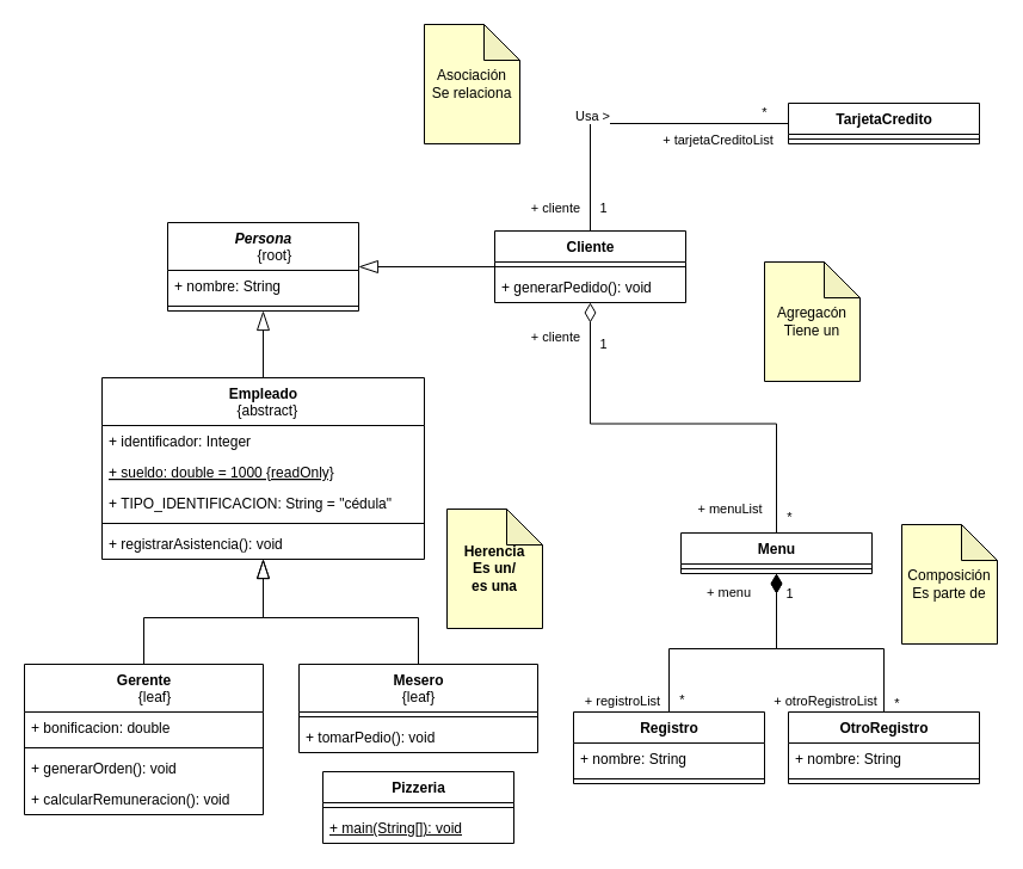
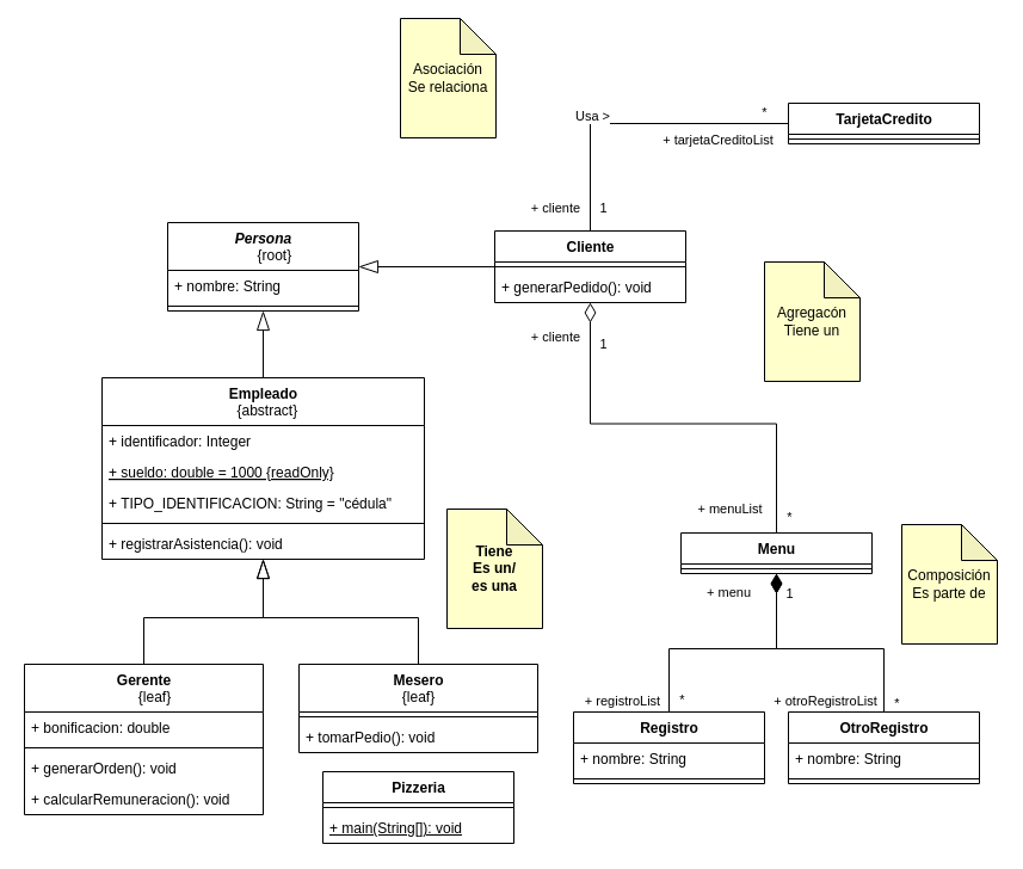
  <mxCell id="0" />
  <mxCell id="1" parent="0" />
  <mxCell id="2" value="&lt;i&gt;Persona&lt;/i&gt;&lt;br&gt;&lt;div style=&quot;text-align: right;&quot;&gt;&lt;span style=&quot;font-weight: normal; background-color: initial;&quot;&gt;{root}&lt;/span&gt;&lt;/div&gt;" style="swimlane;fontStyle=1;align=center;verticalAlign=top;childLayout=stackLayout;horizontal=1;startSize=40;horizontalStack=0;resizeParent=1;resizeParentMax=0;resizeLast=0;collapsible=1;marginBottom=0;html=1;" vertex="1" parent="1"><mxGeometry x="140" y="186" width="160" height="74" as="geometry" /></mxCell>
  <mxCell id="3" value="+ nombre: String" style="text;strokeColor=none;fillColor=none;align=left;verticalAlign=top;spacingLeft=4;spacingRight=4;overflow=hidden;rotatable=0;points=[[0,0.5],[1,0.5]];portConstraint=eastwest;" vertex="1" parent="2"><mxGeometry y="40" width="160" height="26" as="geometry" /></mxCell>
  <mxCell id="4" value="" style="line;strokeWidth=1;fillColor=none;align=left;verticalAlign=middle;spacingTop=-1;spacingLeft=3;spacingRight=3;rotatable=0;labelPosition=right;points=[];portConstraint=eastwest;" vertex="1" parent="2"><mxGeometry y="66" width="160" height="8" as="geometry" /></mxCell>
  <mxCell id="5" style="edgeStyle=orthogonalEdgeStyle;rounded=0;orthogonalLoop=1;jettySize=auto;html=1;endArrow=blockThin;endFill=0;endSize=14;" edge="1" parent="1" source="6" target="2"><mxGeometry relative="1" as="geometry" /></mxCell>
  <mxCell id="6" value="Empleado&lt;br&gt;&lt;div style=&quot;text-align: right;&quot;&gt;&lt;span style=&quot;font-weight: normal; background-color: initial;&quot;&gt;{abstract}&lt;/span&gt;&lt;/div&gt;" style="swimlane;fontStyle=1;align=center;verticalAlign=top;childLayout=stackLayout;horizontal=1;startSize=40;horizontalStack=0;resizeParent=1;resizeParentMax=0;resizeLast=0;collapsible=1;marginBottom=0;html=1;" vertex="1" parent="1"><mxGeometry x="85" y="316" width="270" height="152" as="geometry" /></mxCell>
  <mxCell id="7" value="+ identificador: Integer" style="text;strokeColor=none;fillColor=none;align=left;verticalAlign=top;spacingLeft=4;spacingRight=4;overflow=hidden;rotatable=0;points=[[0,0.5],[1,0.5]];portConstraint=eastwest;" vertex="1" parent="6"><mxGeometry y="40" width="270" height="26" as="geometry" /></mxCell>
  <mxCell id="8" value="+ sueldo: double = 1000 {readOnly}" style="text;strokeColor=none;fillColor=none;align=left;verticalAlign=top;spacingLeft=4;spacingRight=4;overflow=hidden;rotatable=0;points=[[0,0.5],[1,0.5]];portConstraint=eastwest;fontStyle=4" vertex="1" parent="6"><mxGeometry y="66" width="270" height="26" as="geometry" /></mxCell>
  <mxCell id="9" value="+ TIPO_IDENTIFICACION: String = &quot;cédula&quot;" style="text;strokeColor=none;fillColor=none;align=left;verticalAlign=top;spacingLeft=4;spacingRight=4;overflow=hidden;rotatable=0;points=[[0,0.5],[1,0.5]];portConstraint=eastwest;" vertex="1" parent="6"><mxGeometry y="92" width="270" height="26" as="geometry" /></mxCell>
  <mxCell id="10" value="" style="line;strokeWidth=1;fillColor=none;align=left;verticalAlign=middle;spacingTop=-1;spacingLeft=3;spacingRight=3;rotatable=0;labelPosition=right;points=[];portConstraint=eastwest;" vertex="1" parent="6"><mxGeometry y="118" width="270" height="8" as="geometry" /></mxCell>
  <mxCell id="11" value="+ registrarAsistencia(): void" style="text;strokeColor=none;fillColor=none;align=left;verticalAlign=top;spacingLeft=4;spacingRight=4;overflow=hidden;rotatable=0;points=[[0,0.5],[1,0.5]];portConstraint=eastwest;" vertex="1" parent="6"><mxGeometry y="126" width="270" height="26" as="geometry" /></mxCell>
  <mxCell id="12" style="edgeStyle=orthogonalEdgeStyle;rounded=0;orthogonalLoop=1;jettySize=auto;html=1;endArrow=blockThin;endFill=0;endSize=14;" edge="1" parent="1" source="13" target="6"><mxGeometry relative="1" as="geometry" /></mxCell>
  <mxCell id="13" value="Gerente&lt;br&gt;&lt;div style=&quot;text-align: right;&quot;&gt;&lt;span style=&quot;font-weight: normal; background-color: initial;&quot;&gt;{leaf}&lt;/span&gt;&lt;/div&gt;" style="swimlane;fontStyle=1;align=center;verticalAlign=top;childLayout=stackLayout;horizontal=1;startSize=40;horizontalStack=0;resizeParent=1;resizeParentMax=0;resizeLast=0;collapsible=1;marginBottom=0;html=1;" vertex="1" parent="1"><mxGeometry x="20" y="556" width="200" height="126" as="geometry" /></mxCell>
  <mxCell id="14" value="+ bonificacion: double" style="text;strokeColor=none;fillColor=none;align=left;verticalAlign=top;spacingLeft=4;spacingRight=4;overflow=hidden;rotatable=0;points=[[0,0.5],[1,0.5]];portConstraint=eastwest;html=1;" vertex="1" parent="13"><mxGeometry y="40" width="200" height="26" as="geometry" /></mxCell>
  <mxCell id="15" value="" style="line;strokeWidth=1;fillColor=none;align=left;verticalAlign=middle;spacingTop=-1;spacingLeft=3;spacingRight=3;rotatable=0;labelPosition=right;points=[];portConstraint=eastwest;html=1;" vertex="1" parent="13"><mxGeometry y="66" width="200" height="8" as="geometry" /></mxCell>
  <mxCell id="16" value="+ generarOrden(): void" style="text;strokeColor=none;fillColor=none;align=left;verticalAlign=top;spacingLeft=4;spacingRight=4;overflow=hidden;rotatable=0;points=[[0,0.5],[1,0.5]];portConstraint=eastwest;html=1;" vertex="1" parent="13"><mxGeometry y="74" width="200" height="26" as="geometry" /></mxCell>
  <mxCell id="17" value="+ calcularRemuneracion(): void" style="text;strokeColor=none;fillColor=none;align=left;verticalAlign=top;spacingLeft=4;spacingRight=4;overflow=hidden;rotatable=0;points=[[0,0.5],[1,0.5]];portConstraint=eastwest;html=1;" vertex="1" parent="13"><mxGeometry y="100" width="200" height="26" as="geometry" /></mxCell>
  <mxCell id="18" style="edgeStyle=orthogonalEdgeStyle;rounded=0;orthogonalLoop=1;jettySize=auto;html=1;endArrow=blockThin;endFill=0;endSize=14;" edge="1" parent="1" source="19" target="2"><mxGeometry relative="1" as="geometry" /></mxCell>
  <mxCell id="19" value="Cliente" style="swimlane;fontStyle=1;align=center;verticalAlign=top;childLayout=stackLayout;horizontal=1;startSize=26;horizontalStack=0;resizeParent=1;resizeParentMax=0;resizeLast=0;collapsible=1;marginBottom=0;html=1;" vertex="1" parent="1"><mxGeometry x="414" y="193" width="160" height="60" as="geometry" /></mxCell>
  <mxCell id="20" value="" style="line;strokeWidth=1;fillColor=none;align=left;verticalAlign=middle;spacingTop=-1;spacingLeft=3;spacingRight=3;rotatable=0;labelPosition=right;points=[];portConstraint=eastwest;html=1;" vertex="1" parent="19"><mxGeometry y="26" width="160" height="8" as="geometry" /></mxCell>
  <mxCell id="21" value="+ generarPedido(): void" style="text;strokeColor=none;fillColor=none;align=left;verticalAlign=top;spacingLeft=4;spacingRight=4;overflow=hidden;rotatable=0;points=[[0,0.5],[1,0.5]];portConstraint=eastwest;html=1;" vertex="1" parent="19"><mxGeometry y="34" width="160" height="26" as="geometry" /></mxCell>
  <mxCell id="22" style="edgeStyle=orthogonalEdgeStyle;rounded=0;orthogonalLoop=1;jettySize=auto;html=1;endArrow=blockThin;endFill=0;endSize=14;" edge="1" parent="1" source="23" target="6"><mxGeometry relative="1" as="geometry" /></mxCell>
  <mxCell id="23" value="&lt;span style=&quot;background-color: initial; text-align: right;&quot;&gt;Mesero&lt;br&gt;&lt;/span&gt;&lt;span style=&quot;background-color: initial; font-weight: normal; text-align: right;&quot;&gt;{leaf}&lt;/span&gt;" style="swimlane;fontStyle=1;align=center;verticalAlign=top;childLayout=stackLayout;horizontal=1;startSize=40;horizontalStack=0;resizeParent=1;resizeParentMax=0;resizeLast=0;collapsible=1;marginBottom=0;html=1;" vertex="1" parent="1"><mxGeometry x="250" y="556" width="200" height="74" as="geometry" /></mxCell>
  <mxCell id="24" value="" style="line;strokeWidth=1;fillColor=none;align=left;verticalAlign=middle;spacingTop=-1;spacingLeft=3;spacingRight=3;rotatable=0;labelPosition=right;points=[];portConstraint=eastwest;html=1;" vertex="1" parent="23"><mxGeometry y="40" width="200" height="8" as="geometry" /></mxCell>
  <mxCell id="25" value="+ tomarPedio(): void" style="text;strokeColor=none;fillColor=none;align=left;verticalAlign=top;spacingLeft=4;spacingRight=4;overflow=hidden;rotatable=0;points=[[0,0.5],[1,0.5]];portConstraint=eastwest;html=1;" vertex="1" parent="23"><mxGeometry y="48" width="200" height="26" as="geometry" /></mxCell>
  <mxCell id="26" value="Pizzeria" style="swimlane;fontStyle=1;align=center;verticalAlign=top;childLayout=stackLayout;horizontal=1;startSize=26;horizontalStack=0;resizeParent=1;resizeParentMax=0;resizeLast=0;collapsible=1;marginBottom=0;html=1;" vertex="1" parent="1"><mxGeometry x="270" y="646" width="160" height="60" as="geometry" /></mxCell>
  <mxCell id="27" value="" style="line;strokeWidth=1;fillColor=none;align=left;verticalAlign=middle;spacingTop=-1;spacingLeft=3;spacingRight=3;rotatable=0;labelPosition=right;points=[];portConstraint=eastwest;html=1;" vertex="1" parent="26"><mxGeometry y="26" width="160" height="8" as="geometry" /></mxCell>
  <mxCell id="28" value="&lt;u&gt;+ main(String[]): void&lt;/u&gt;" style="text;strokeColor=none;fillColor=none;align=left;verticalAlign=top;spacingLeft=4;spacingRight=4;overflow=hidden;rotatable=0;points=[[0,0.5],[1,0.5]];portConstraint=eastwest;html=1;" vertex="1" parent="26"><mxGeometry y="34" width="160" height="26" as="geometry" /></mxCell>
  <mxCell id="29" style="edgeStyle=orthogonalEdgeStyle;rounded=0;orthogonalLoop=1;jettySize=auto;html=1;endArrow=diamondThin;endFill=0;endSize=14;" edge="1" parent="1" source="34" target="19"><mxGeometry relative="1" as="geometry" /></mxCell>
  <mxCell id="30" value="+ menuList" style="edgeLabel;html=1;align=center;verticalAlign=middle;resizable=0;points=[];" vertex="1" connectable="0" parent="29"><mxGeometry x="-0.868" y="-1" relative="1" as="geometry"><mxPoint x="-41" y="2" as="offset" /></mxGeometry></mxCell>
  <mxCell id="31" value="*" style="edgeLabel;html=1;align=center;verticalAlign=middle;resizable=0;points=[];" vertex="1" connectable="0" parent="29"><mxGeometry x="-0.895" y="-1" relative="1" as="geometry"><mxPoint x="9" y="4" as="offset" /></mxGeometry></mxCell>
  <mxCell id="32" value="+ cliente" style="edgeLabel;html=1;align=center;verticalAlign=middle;resizable=0;points=[];" vertex="1" connectable="0" parent="29"><mxGeometry x="0.86" relative="1" as="geometry"><mxPoint x="-30" y="4" as="offset" /></mxGeometry></mxCell>
  <mxCell id="33" value="1" style="edgeLabel;html=1;align=center;verticalAlign=middle;resizable=0;points=[];" vertex="1" connectable="0" parent="29"><mxGeometry x="0.779" y="-1" relative="1" as="geometry"><mxPoint x="9" y="-5" as="offset" /></mxGeometry></mxCell>
  <mxCell id="34" value="Menu" style="swimlane;fontStyle=1;align=center;verticalAlign=top;childLayout=stackLayout;horizontal=1;startSize=26;horizontalStack=0;resizeParent=1;resizeParentMax=0;resizeLast=0;collapsible=1;marginBottom=0;html=1;" vertex="1" parent="1"><mxGeometry x="570" y="446" width="160" height="34" as="geometry" /></mxCell>
  <mxCell id="35" value="" style="line;strokeWidth=1;fillColor=none;align=left;verticalAlign=middle;spacingTop=-1;spacingLeft=3;spacingRight=3;rotatable=0;labelPosition=right;points=[];portConstraint=eastwest;html=1;" vertex="1" parent="34"><mxGeometry y="26" width="160" height="8" as="geometry" /></mxCell>
  <mxCell id="36" value="+ menu" style="edgeStyle=orthogonalEdgeStyle;rounded=0;orthogonalLoop=1;jettySize=auto;html=1;endArrow=diamondThin;endFill=1;endSize=14;" edge="1" parent="1" source="40" target="34"><mxGeometry x="0.845" y="40" relative="1" as="geometry"><mxPoint as="offset" /></mxGeometry></mxCell>
  <mxCell id="37" value="*" style="edgeLabel;html=1;align=center;verticalAlign=middle;resizable=0;points=[];" vertex="1" connectable="0" parent="36"><mxGeometry x="-0.713" relative="1" as="geometry"><mxPoint x="10" y="19" as="offset" /></mxGeometry></mxCell>
  <mxCell id="38" value="1" style="edgeLabel;html=1;align=center;verticalAlign=middle;resizable=0;points=[];" vertex="1" connectable="0" parent="36"><mxGeometry x="0.778" y="-3" relative="1" as="geometry"><mxPoint x="7" y="-7" as="offset" /></mxGeometry></mxCell>
  <mxCell id="39" value="+ registroList" style="edgeLabel;html=1;align=center;verticalAlign=middle;resizable=0;points=[];" vertex="1" connectable="0" parent="36"><mxGeometry x="-0.516" y="1" relative="1" as="geometry"><mxPoint x="-39" y="40" as="offset" /></mxGeometry></mxCell>
  <mxCell id="40" value="Registro" style="swimlane;fontStyle=1;align=center;verticalAlign=top;childLayout=stackLayout;horizontal=1;startSize=26;horizontalStack=0;resizeParent=1;resizeParentMax=0;resizeLast=0;collapsible=1;marginBottom=0;html=1;" vertex="1" parent="1"><mxGeometry x="480" y="596" width="160" height="60" as="geometry" /></mxCell>
  <mxCell id="41" value="+ nombre: String" style="text;strokeColor=none;fillColor=none;align=left;verticalAlign=top;spacingLeft=4;spacingRight=4;overflow=hidden;rotatable=0;points=[[0,0.5],[1,0.5]];portConstraint=eastwest;" vertex="1" parent="40"><mxGeometry y="26" width="160" height="26" as="geometry" /></mxCell>
  <mxCell id="42" value="" style="line;strokeWidth=1;fillColor=none;align=left;verticalAlign=middle;spacingTop=-1;spacingLeft=3;spacingRight=3;rotatable=0;labelPosition=right;points=[];portConstraint=eastwest;html=1;" vertex="1" parent="40"><mxGeometry y="52" width="160" height="8" as="geometry" /></mxCell>
  <mxCell id="43" style="edgeStyle=orthogonalEdgeStyle;rounded=0;orthogonalLoop=1;jettySize=auto;html=1;endArrow=diamondThin;endFill=1;endSize=14;" edge="1" parent="1" source="46" target="34"><mxGeometry relative="1" as="geometry" /></mxCell>
  <mxCell id="44" value="+ otroRegistroList" style="edgeLabel;html=1;align=center;verticalAlign=middle;resizable=0;points=[];" vertex="1" connectable="0" parent="43"><mxGeometry x="-0.869" y="-2" relative="1" as="geometry"><mxPoint x="-52" y="3" as="offset" /></mxGeometry></mxCell>
  <mxCell id="45" value="*" style="edgeLabel;html=1;align=center;verticalAlign=middle;resizable=0;points=[];" vertex="1" connectable="0" parent="43"><mxGeometry x="-0.885" y="-1" relative="1" as="geometry"><mxPoint x="9" y="4" as="offset" /></mxGeometry></mxCell>
  <mxCell id="46" value="OtroRegistro" style="swimlane;fontStyle=1;align=center;verticalAlign=top;childLayout=stackLayout;horizontal=1;startSize=26;horizontalStack=0;resizeParent=1;resizeParentMax=0;resizeLast=0;collapsible=1;marginBottom=0;html=1;" vertex="1" parent="1"><mxGeometry x="660" y="596" width="160" height="60" as="geometry" /></mxCell>
  <mxCell id="47" value="+ nombre: String" style="text;strokeColor=none;fillColor=none;align=left;verticalAlign=top;spacingLeft=4;spacingRight=4;overflow=hidden;rotatable=0;points=[[0,0.5],[1,0.5]];portConstraint=eastwest;" vertex="1" parent="46"><mxGeometry y="26" width="160" height="26" as="geometry" /></mxCell>
  <mxCell id="48" value="" style="line;strokeWidth=1;fillColor=none;align=left;verticalAlign=middle;spacingTop=-1;spacingLeft=3;spacingRight=3;rotatable=0;labelPosition=right;points=[];portConstraint=eastwest;html=1;" vertex="1" parent="46"><mxGeometry y="52" width="160" height="8" as="geometry" /></mxCell>
  <mxCell id="49" style="edgeStyle=orthogonalEdgeStyle;rounded=0;orthogonalLoop=1;jettySize=auto;html=1;endArrow=none;endFill=0;endSize=14;" edge="1" parent="1" source="55" target="19"><mxGeometry relative="1" as="geometry" /></mxCell>
  <mxCell id="50" value="+ tarjetaCreditoList" style="edgeLabel;html=1;align=center;verticalAlign=middle;resizable=0;points=[];" vertex="1" connectable="0" parent="49"><mxGeometry x="-0.9" y="2" relative="1" as="geometry"><mxPoint x="-47" y="11" as="offset" /></mxGeometry></mxCell>
  <mxCell id="51" value="*" style="edgeLabel;html=1;align=center;verticalAlign=middle;resizable=0;points=[];" vertex="1" connectable="0" parent="49"><mxGeometry x="-0.757" relative="1" as="geometry"><mxPoint x="10" y="-10" as="offset" /></mxGeometry></mxCell>
  <mxCell id="52" value="+ cliente" style="edgeLabel;html=1;align=center;verticalAlign=middle;resizable=0;points=[];" vertex="1" connectable="0" parent="49"><mxGeometry x="0.843" y="2" relative="1" as="geometry"><mxPoint x="-32" as="offset" /></mxGeometry></mxCell>
  <mxCell id="53" value="1" style="edgeLabel;html=1;align=center;verticalAlign=middle;resizable=0;points=[];" vertex="1" connectable="0" parent="49"><mxGeometry x="0.843" y="-1" relative="1" as="geometry"><mxPoint x="11" as="offset" /></mxGeometry></mxCell>
  <mxCell id="54" value="Usa &amp;gt;" style="edgeLabel;html=1;align=center;verticalAlign=middle;resizable=0;points=[];" vertex="1" connectable="0" parent="49"><mxGeometry x="0.287" y="1" relative="1" as="geometry"><mxPoint y="-8" as="offset" /></mxGeometry></mxCell>
  <mxCell id="55" value="TarjetaCredito" style="swimlane;fontStyle=1;align=center;verticalAlign=top;childLayout=stackLayout;horizontal=1;startSize=26;horizontalStack=0;resizeParent=1;resizeParentMax=0;resizeLast=0;collapsible=1;marginBottom=0;html=1;" vertex="1" parent="1"><mxGeometry x="660" y="86" width="160" height="34" as="geometry" /></mxCell>
  <mxCell id="56" value="" style="line;strokeWidth=1;fillColor=none;align=left;verticalAlign=middle;spacingTop=-1;spacingLeft=3;spacingRight=3;rotatable=0;labelPosition=right;points=[];portConstraint=eastwest;html=1;" vertex="1" parent="55"><mxGeometry y="26" width="160" height="8" as="geometry" /></mxCell>
- <mxCell id="57" value="Asociación&lt;br&gt;Se relaciona" style="shape=note;whiteSpace=wrap;html=1;backgroundOutline=1;darkOpacity=0.05;fillColor=#FFFFCC;" vertex="1" parent="1"><mxGeometry x="355" y="20" width="80" height="100" as="geometry" /></mxCell>
+ <mxCell id="57" value="Asociación&lt;br&gt;Se relaciona" style="shape=note;whiteSpace=wrap;html=1;backgroundOutline=1;darkOpacity=0.05;fillColor=#FFFFCC;" vertex="1" parent="1"><mxGeometry x="335" y="15" width="80" height="100" as="geometry" /></mxCell>
  <mxCell id="58" value="Agregacón&lt;br&gt;Tiene un" style="shape=note;whiteSpace=wrap;html=1;backgroundOutline=1;darkOpacity=0.05;fillColor=#FFFFCC;" vertex="1" parent="1"><mxGeometry x="640" y="219" width="80" height="100" as="geometry" /></mxCell>
  <mxCell id="59" value="Composición&lt;br&gt;Es parte de" style="shape=note;whiteSpace=wrap;html=1;backgroundOutline=1;darkOpacity=0.05;fillColor=#FFFFCC;" vertex="1" parent="1"><mxGeometry x="755" y="439" width="80" height="100" as="geometry" /></mxCell>
- <mxCell id="60" value="&lt;span style=&quot;font-weight: 700;&quot;&gt;Herencia&lt;br&gt;Es un/&lt;/span&gt;&lt;br style=&quot;font-weight: 700;&quot;&gt;&lt;span style=&quot;font-weight: 700;&quot;&gt;es una&lt;/span&gt;" style="shape=note;whiteSpace=wrap;html=1;backgroundOutline=1;darkOpacity=0.05;fillColor=#FFFFCC;" vertex="1" parent="1"><mxGeometry x="374" y="426" width="80" height="100" as="geometry" /></mxCell>
+ <mxCell id="60" value="&lt;span style=&quot;font-weight: 700;&quot;&gt;Tiene&lt;br&gt;Es un/&lt;/span&gt;&lt;br style=&quot;font-weight: 700;&quot;&gt;&lt;span style=&quot;font-weight: 700;&quot;&gt;es una&lt;/span&gt;" style="shape=note;whiteSpace=wrap;html=1;backgroundOutline=1;darkOpacity=0.05;fillColor=#FFFFCC;" vertex="1" parent="1"><mxGeometry x="374" y="426" width="80" height="100" as="geometry" /></mxCell>
